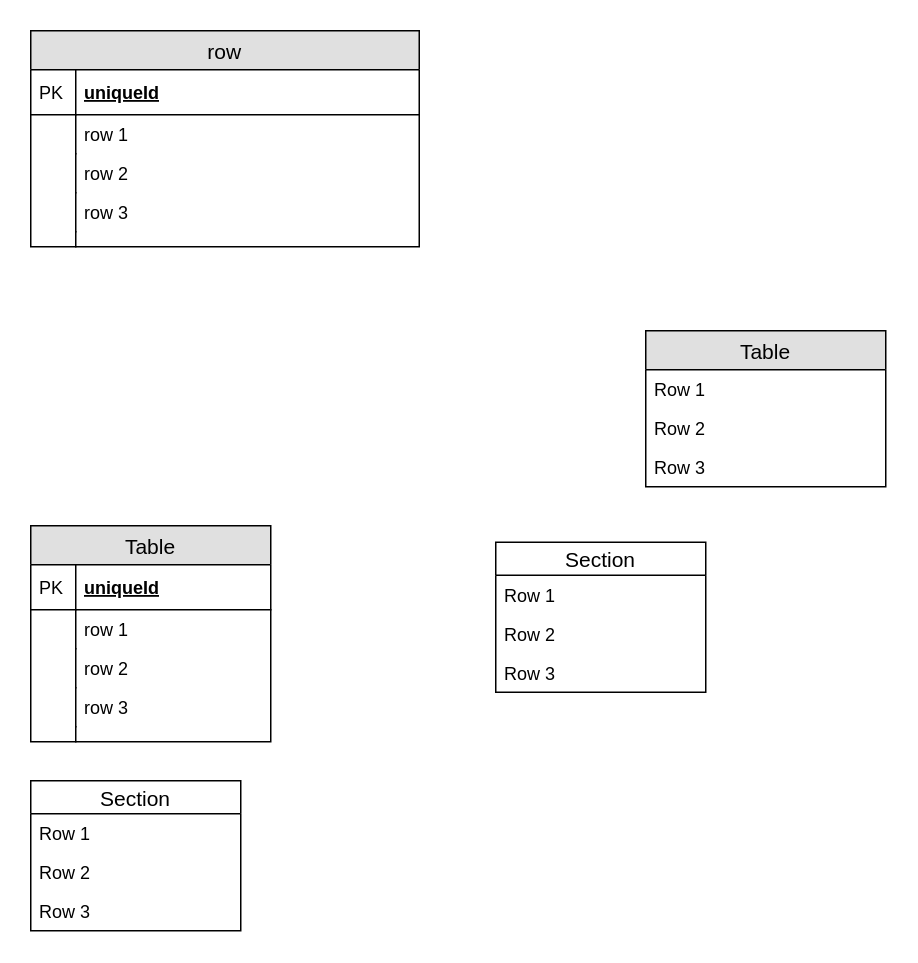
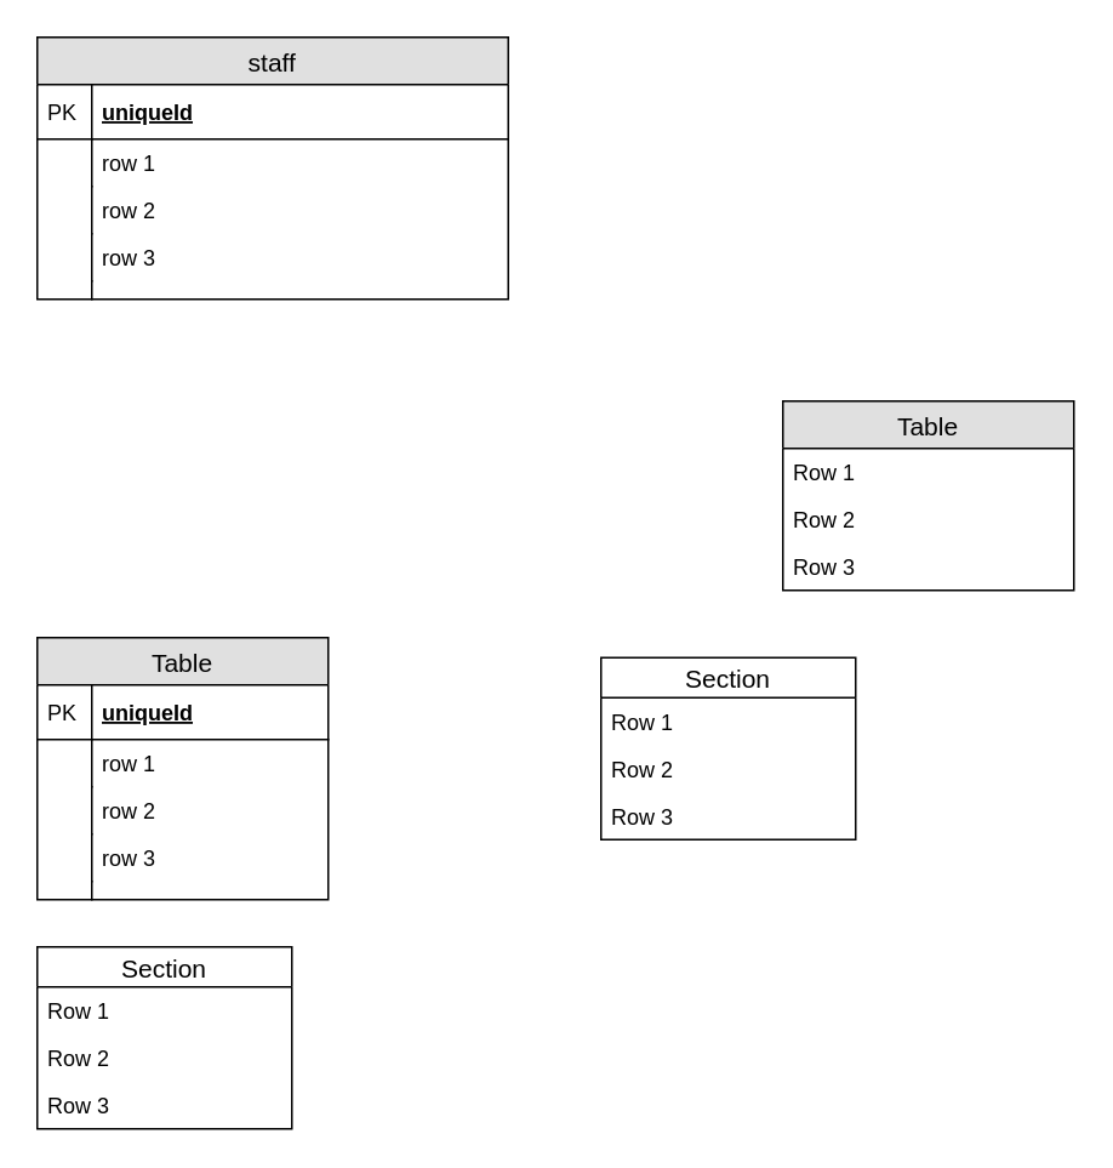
  <mxCell id="0" />
  <mxCell id="1" parent="0" />
- <mxCell id="2" value="row" style="swimlane;fontStyle=0;childLayout=stackLayout;horizontal=1;startSize=26;fillColor=#e0e0e0;horizontalStack=0;resizeParent=1;resizeParentMax=0;resizeLast=0;collapsible=1;marginBottom=0;swimlaneFillColor=#ffffff;align=center;fontSize=14;noLabel=0;container=0;" vertex="1" parent="1"><mxGeometry x="20" y="20" width="259" height="144" as="geometry"><mxRectangle x="21" y="20" width="70" height="26" as="alternateBounds" /></mxGeometry></mxCell>
+ <mxCell id="2" value="staff" style="swimlane;fontStyle=0;childLayout=stackLayout;horizontal=1;startSize=26;fillColor=#e0e0e0;horizontalStack=0;resizeParent=1;resizeParentMax=0;resizeLast=0;collapsible=1;marginBottom=0;swimlaneFillColor=#ffffff;align=center;fontSize=14;noLabel=0;container=0;" vertex="1" parent="1"><mxGeometry x="20" y="20" width="259" height="144" as="geometry"><mxRectangle x="21" y="20" width="70" height="26" as="alternateBounds" /></mxGeometry></mxCell>
  <mxCell id="3" value="uniqueId" style="shape=partialRectangle;top=0;left=0;right=0;bottom=1;align=left;verticalAlign=middle;fillColor=none;spacingLeft=34;spacingRight=4;overflow=hidden;rotatable=0;points=[[0,0.5],[1,0.5]];portConstraint=eastwest;dropTarget=0;fontStyle=5;fontSize=12;" vertex="1" parent="2"><mxGeometry y="26" width="259" height="30" as="geometry" /></mxCell>
  <mxCell id="4" value="PK" style="shape=partialRectangle;top=0;left=0;bottom=0;fillColor=none;align=left;verticalAlign=middle;spacingLeft=4;spacingRight=4;overflow=hidden;rotatable=0;points=[];portConstraint=eastwest;part=1;fontSize=12;" vertex="1" connectable="0" parent="3"><mxGeometry width="30" height="30" as="geometry" /></mxCell>
  <mxCell id="5" value="row 1" style="shape=partialRectangle;top=0;left=0;right=0;bottom=0;align=left;verticalAlign=top;fillColor=none;spacingLeft=34;spacingRight=4;overflow=hidden;rotatable=0;points=[[0,0.5],[1,0.5]];portConstraint=eastwest;dropTarget=0;fontSize=12;" vertex="1" parent="2"><mxGeometry y="56" width="259" height="26" as="geometry" /></mxCell>
  <mxCell id="6" value="" style="shape=partialRectangle;top=0;left=0;bottom=0;fillColor=none;align=left;verticalAlign=top;spacingLeft=4;spacingRight=4;overflow=hidden;rotatable=0;points=[];portConstraint=eastwest;part=1;fontSize=12;" vertex="1" connectable="0" parent="5"><mxGeometry width="30" height="26" as="geometry" /></mxCell>
  <mxCell id="7" value="row 2" style="shape=partialRectangle;top=0;left=0;right=0;bottom=0;align=left;verticalAlign=top;fillColor=none;spacingLeft=34;spacingRight=4;overflow=hidden;rotatable=0;points=[[0,0.5],[1,0.5]];portConstraint=eastwest;dropTarget=0;fontSize=12;" vertex="1" parent="2"><mxGeometry y="82" width="259" height="26" as="geometry" /></mxCell>
  <mxCell id="8" value="" style="shape=partialRectangle;top=0;left=0;bottom=0;fillColor=none;align=left;verticalAlign=top;spacingLeft=4;spacingRight=4;overflow=hidden;rotatable=0;points=[];portConstraint=eastwest;part=1;fontSize=12;" vertex="1" connectable="0" parent="7"><mxGeometry width="30" height="26" as="geometry" /></mxCell>
  <mxCell id="9" value="row 3" style="shape=partialRectangle;top=0;left=0;right=0;bottom=0;align=left;verticalAlign=top;fillColor=none;spacingLeft=34;spacingRight=4;overflow=hidden;rotatable=0;points=[[0,0.5],[1,0.5]];portConstraint=eastwest;dropTarget=0;fontSize=12;" vertex="1" parent="2"><mxGeometry y="108" width="259" height="26" as="geometry" /></mxCell>
  <mxCell id="10" value="" style="shape=partialRectangle;top=0;left=0;bottom=0;fillColor=none;align=left;verticalAlign=top;spacingLeft=4;spacingRight=4;overflow=hidden;rotatable=0;points=[];portConstraint=eastwest;part=1;fontSize=12;" vertex="1" connectable="0" parent="9"><mxGeometry width="30" height="26" as="geometry" /></mxCell>
  <mxCell id="11" value="" style="shape=partialRectangle;top=0;left=0;right=0;bottom=0;align=left;verticalAlign=top;fillColor=none;spacingLeft=34;spacingRight=4;overflow=hidden;rotatable=0;points=[[0,0.5],[1,0.5]];portConstraint=eastwest;dropTarget=0;fontSize=12;" vertex="1" parent="2"><mxGeometry y="134" width="259" height="10" as="geometry" /></mxCell>
  <mxCell id="12" value="" style="shape=partialRectangle;top=0;left=0;bottom=0;fillColor=none;align=left;verticalAlign=top;spacingLeft=4;spacingRight=4;overflow=hidden;rotatable=0;points=[];portConstraint=eastwest;part=1;fontSize=12;" vertex="1" connectable="0" parent="11"><mxGeometry width="30" height="10" as="geometry" /></mxCell>
  <mxCell id="13" value="Table" style="swimlane;fontStyle=0;childLayout=stackLayout;horizontal=1;startSize=26;fillColor=#e0e0e0;horizontalStack=0;resizeParent=1;resizeParentMax=0;resizeLast=0;collapsible=1;marginBottom=0;swimlaneFillColor=#ffffff;align=center;fontSize=14;rounded=0;" vertex="1" parent="1"><mxGeometry x="430" y="220" width="160" height="104" as="geometry" /></mxCell>
  <mxCell id="14" value="Row 1" style="text;strokeColor=none;fillColor=none;spacingLeft=4;spacingRight=4;overflow=hidden;rotatable=0;points=[[0,0.5],[1,0.5]];portConstraint=eastwest;fontSize=12;" vertex="1" parent="13"><mxGeometry y="26" width="160" height="26" as="geometry" /></mxCell>
  <mxCell id="15" value="Row 2" style="text;strokeColor=none;fillColor=none;spacingLeft=4;spacingRight=4;overflow=hidden;rotatable=0;points=[[0,0.5],[1,0.5]];portConstraint=eastwest;fontSize=12;" vertex="1" parent="13"><mxGeometry y="52" width="160" height="26" as="geometry" /></mxCell>
  <mxCell id="16" value="Row 3" style="text;strokeColor=none;fillColor=none;spacingLeft=4;spacingRight=4;overflow=hidden;rotatable=0;points=[[0,0.5],[1,0.5]];portConstraint=eastwest;fontSize=12;" vertex="1" parent="13"><mxGeometry y="78" width="160" height="26" as="geometry" /></mxCell>
  <mxCell id="17" value="Table" style="swimlane;fontStyle=0;childLayout=stackLayout;horizontal=1;startSize=26;fillColor=#e0e0e0;horizontalStack=0;resizeParent=1;resizeParentMax=0;resizeLast=0;collapsible=1;marginBottom=0;swimlaneFillColor=#ffffff;align=center;fontSize=14;rounded=0;" vertex="1" parent="1"><mxGeometry x="20" y="350" width="160" height="144" as="geometry" /></mxCell>
  <mxCell id="18" value="uniqueId" style="shape=partialRectangle;top=0;left=0;right=0;bottom=1;align=left;verticalAlign=middle;fillColor=none;spacingLeft=34;spacingRight=4;overflow=hidden;rotatable=0;points=[[0,0.5],[1,0.5]];portConstraint=eastwest;dropTarget=0;fontStyle=5;fontSize=12;" vertex="1" parent="17"><mxGeometry y="26" width="160" height="30" as="geometry" /></mxCell>
  <mxCell id="19" value="PK" style="shape=partialRectangle;top=0;left=0;bottom=0;fillColor=none;align=left;verticalAlign=middle;spacingLeft=4;spacingRight=4;overflow=hidden;rotatable=0;points=[];portConstraint=eastwest;part=1;fontSize=12;" vertex="1" connectable="0" parent="18"><mxGeometry width="30" height="30" as="geometry" /></mxCell>
  <mxCell id="20" value="row 1" style="shape=partialRectangle;top=0;left=0;right=0;bottom=0;align=left;verticalAlign=top;fillColor=none;spacingLeft=34;spacingRight=4;overflow=hidden;rotatable=0;points=[[0,0.5],[1,0.5]];portConstraint=eastwest;dropTarget=0;fontSize=12;" vertex="1" parent="17"><mxGeometry y="56" width="160" height="26" as="geometry" /></mxCell>
  <mxCell id="21" value="" style="shape=partialRectangle;top=0;left=0;bottom=0;fillColor=none;align=left;verticalAlign=top;spacingLeft=4;spacingRight=4;overflow=hidden;rotatable=0;points=[];portConstraint=eastwest;part=1;fontSize=12;" vertex="1" connectable="0" parent="20"><mxGeometry width="30" height="26" as="geometry" /></mxCell>
  <mxCell id="22" value="row 2" style="shape=partialRectangle;top=0;left=0;right=0;bottom=0;align=left;verticalAlign=top;fillColor=none;spacingLeft=34;spacingRight=4;overflow=hidden;rotatable=0;points=[[0,0.5],[1,0.5]];portConstraint=eastwest;dropTarget=0;fontSize=12;" vertex="1" parent="17"><mxGeometry y="82" width="160" height="26" as="geometry" /></mxCell>
  <mxCell id="23" value="" style="shape=partialRectangle;top=0;left=0;bottom=0;fillColor=none;align=left;verticalAlign=top;spacingLeft=4;spacingRight=4;overflow=hidden;rotatable=0;points=[];portConstraint=eastwest;part=1;fontSize=12;" vertex="1" connectable="0" parent="22"><mxGeometry width="30" height="26" as="geometry" /></mxCell>
  <mxCell id="24" value="row 3" style="shape=partialRectangle;top=0;left=0;right=0;bottom=0;align=left;verticalAlign=top;fillColor=none;spacingLeft=34;spacingRight=4;overflow=hidden;rotatable=0;points=[[0,0.5],[1,0.5]];portConstraint=eastwest;dropTarget=0;fontSize=12;" vertex="1" parent="17"><mxGeometry y="108" width="160" height="26" as="geometry" /></mxCell>
  <mxCell id="25" value="" style="shape=partialRectangle;top=0;left=0;bottom=0;fillColor=none;align=left;verticalAlign=top;spacingLeft=4;spacingRight=4;overflow=hidden;rotatable=0;points=[];portConstraint=eastwest;part=1;fontSize=12;" vertex="1" connectable="0" parent="24"><mxGeometry width="30" height="26" as="geometry" /></mxCell>
  <mxCell id="26" value="" style="shape=partialRectangle;top=0;left=0;right=0;bottom=0;align=left;verticalAlign=top;fillColor=none;spacingLeft=34;spacingRight=4;overflow=hidden;rotatable=0;points=[[0,0.5],[1,0.5]];portConstraint=eastwest;dropTarget=0;fontSize=12;" vertex="1" parent="17"><mxGeometry y="134" width="160" height="10" as="geometry" /></mxCell>
  <mxCell id="27" value="" style="shape=partialRectangle;top=0;left=0;bottom=0;fillColor=none;align=left;verticalAlign=top;spacingLeft=4;spacingRight=4;overflow=hidden;rotatable=0;points=[];portConstraint=eastwest;part=1;fontSize=12;" vertex="1" connectable="0" parent="26"><mxGeometry width="30" height="10" as="geometry" /></mxCell>
  <mxCell id="28" value="Section" style="swimlane;fontStyle=0;childLayout=stackLayout;horizontal=1;startSize=22;fillColor=none;horizontalStack=0;resizeParent=1;resizeParentMax=0;resizeLast=0;collapsible=1;marginBottom=0;swimlaneFillColor=#ffffff;align=center;fontSize=14;rounded=0;" vertex="1" parent="1"><mxGeometry x="20" y="520" width="140" height="100" as="geometry" /></mxCell>
  <mxCell id="29" value="Row 1" style="text;strokeColor=none;fillColor=none;spacingLeft=4;spacingRight=4;overflow=hidden;rotatable=0;points=[[0,0.5],[1,0.5]];portConstraint=eastwest;fontSize=12;" vertex="1" parent="28"><mxGeometry y="22" width="140" height="26" as="geometry" /></mxCell>
  <mxCell id="30" value="Row 2" style="text;strokeColor=none;fillColor=none;spacingLeft=4;spacingRight=4;overflow=hidden;rotatable=0;points=[[0,0.5],[1,0.5]];portConstraint=eastwest;fontSize=12;" vertex="1" parent="28"><mxGeometry y="48" width="140" height="26" as="geometry" /></mxCell>
  <mxCell id="31" value="Row 3" style="text;strokeColor=none;fillColor=none;spacingLeft=4;spacingRight=4;overflow=hidden;rotatable=0;points=[[0,0.5],[1,0.5]];portConstraint=eastwest;fontSize=12;" vertex="1" parent="28"><mxGeometry y="74" width="140" height="26" as="geometry" /></mxCell>
  <mxCell id="32" value="Section" style="swimlane;fontStyle=0;childLayout=stackLayout;horizontal=1;startSize=22;fillColor=none;horizontalStack=0;resizeParent=1;resizeParentMax=0;resizeLast=0;collapsible=1;marginBottom=0;swimlaneFillColor=#ffffff;align=center;fontSize=14;rounded=0;" vertex="1" parent="1"><mxGeometry x="330" y="361" width="140" height="100" as="geometry" /></mxCell>
  <mxCell id="33" value="Row 1" style="text;strokeColor=none;fillColor=none;spacingLeft=4;spacingRight=4;overflow=hidden;rotatable=0;points=[[0,0.5],[1,0.5]];portConstraint=eastwest;fontSize=12;" vertex="1" parent="32"><mxGeometry y="22" width="140" height="26" as="geometry" /></mxCell>
  <mxCell id="34" value="Row 2" style="text;strokeColor=none;fillColor=none;spacingLeft=4;spacingRight=4;overflow=hidden;rotatable=0;points=[[0,0.5],[1,0.5]];portConstraint=eastwest;fontSize=12;" vertex="1" parent="32"><mxGeometry y="48" width="140" height="26" as="geometry" /></mxCell>
  <mxCell id="35" value="Row 3" style="text;strokeColor=none;fillColor=none;spacingLeft=4;spacingRight=4;overflow=hidden;rotatable=0;points=[[0,0.5],[1,0.5]];portConstraint=eastwest;fontSize=12;" vertex="1" parent="32"><mxGeometry y="74" width="140" height="26" as="geometry" /></mxCell>
